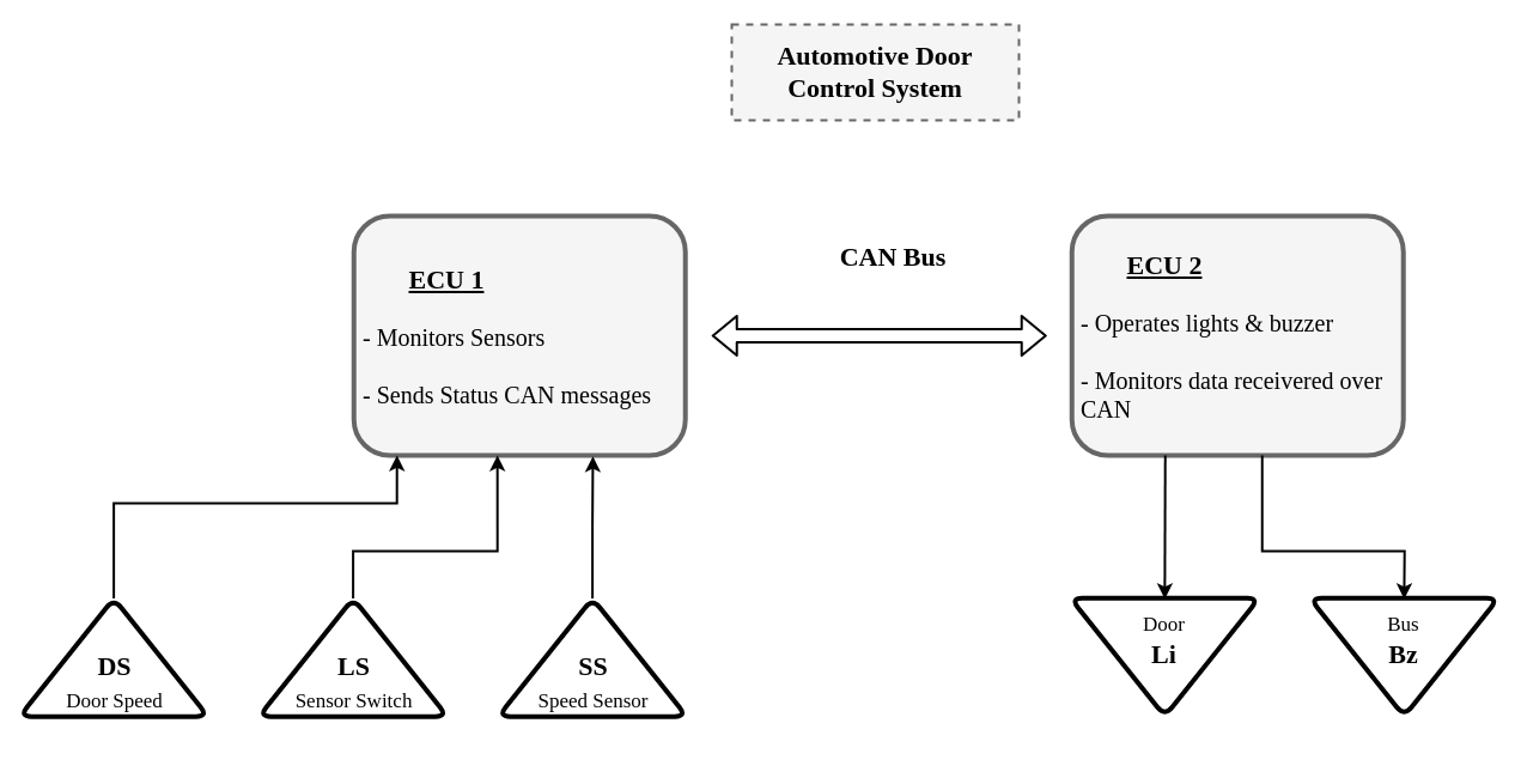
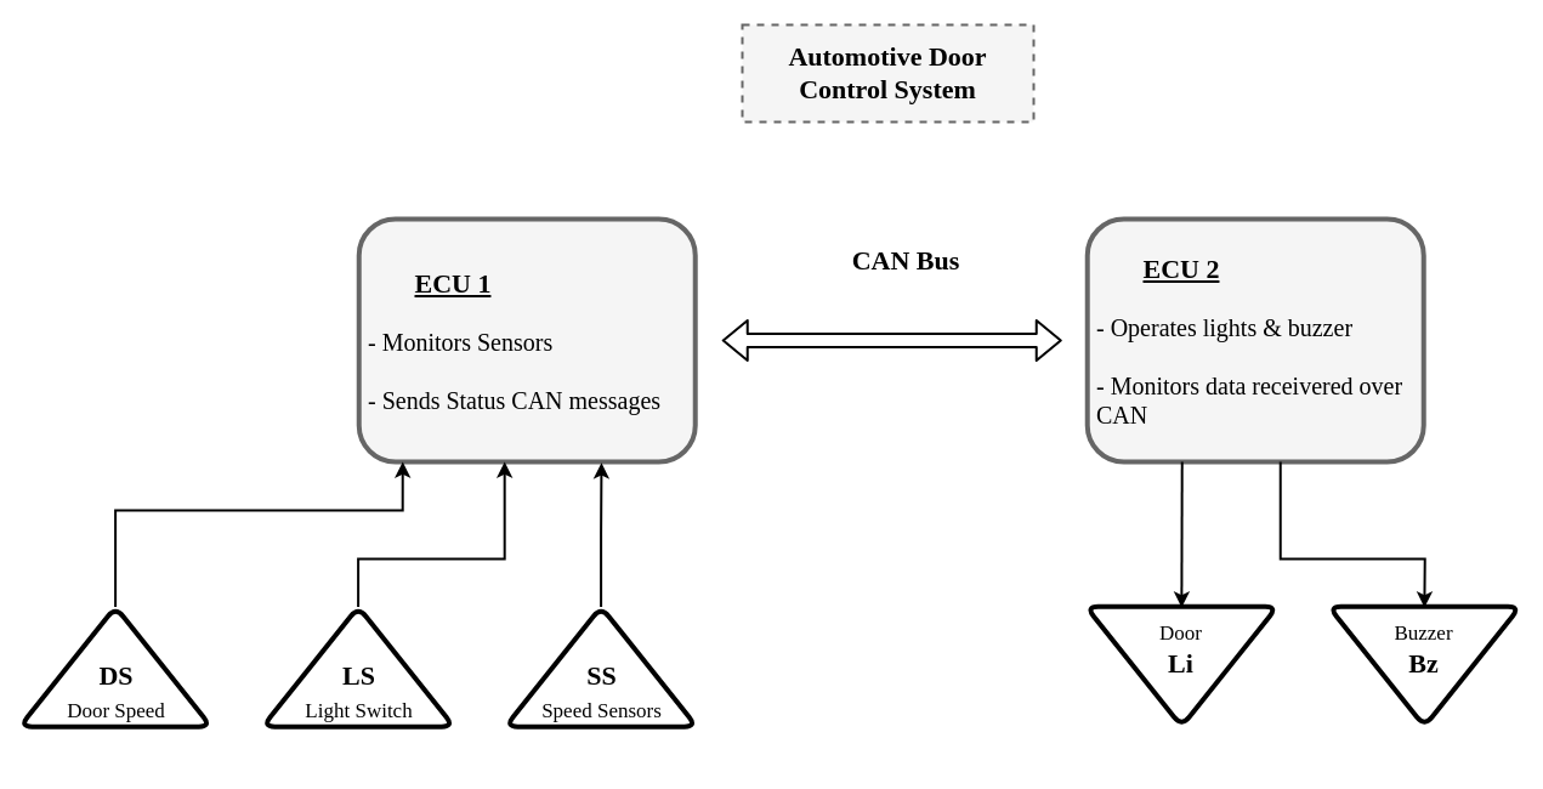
  <mxCell id="0" style=";html=1;" />
  <mxCell id="1" style=";html=1;" parent="0" />
  <mxCell id="2" value="&lt;b&gt;&lt;font style=&quot;font-size: 22px;&quot;&gt;Automotive Door Control System&lt;/font&gt;&lt;/b&gt;" style="whiteSpace=wrap;html=1;shadow=0;fontSize=20;fillColor=#f5f5f5;strokeColor=#666666;strokeWidth=2;dashed=1;fontFamily=Lucida Console;rounded=0;" parent="1" vertex="1"><mxGeometry x="611" y="20" width="240" height="80" as="geometry" /></mxCell>
  <mxCell id="3" value="" style="whiteSpace=wrap;html=1;shadow=0;fontSize=18;fillColor=#f5f5f5;strokeColor=#666666;fontFamily=Lucida Console;strokeWidth=4;rounded=1;" parent="1" vertex="1"><mxGeometry x="895.24" y="180" width="277" height="200" as="geometry" /></mxCell>
  <mxCell id="4" value="&lt;p&gt;&amp;nbsp; &amp;nbsp; &amp;nbsp; &amp;nbsp;&lt;b style=&quot;text-decoration-line: underline;&quot;&gt;ECU 2&lt;/b&gt;&lt;/p&gt;&lt;p style=&quot;font-size: 20px;&quot;&gt;- Operates lights &amp;amp; buzzer&lt;br&gt;&lt;br&gt;- Monitors data receivered over CAN&lt;/p&gt;" style="text;html=1;strokeColor=none;fillColor=none;align=left;verticalAlign=middle;whiteSpace=wrap;rounded=0;fontFamily=Lucida Console;fontSize=22;" parent="1" vertex="1"><mxGeometry x="901.24" y="190" width="260" height="180" as="geometry" /></mxCell>
  <mxCell id="5" value="" style="whiteSpace=wrap;html=1;shadow=0;fontSize=18;fillColor=#f5f5f5;strokeColor=#666666;fontFamily=Lucida Console;strokeWidth=4;rounded=1;" parent="1" vertex="1"><mxGeometry x="295.24" y="180" width="277" height="200" as="geometry" /></mxCell>
  <mxCell id="6" value="&lt;p&gt;&amp;nbsp; &amp;nbsp; &amp;nbsp; &amp;nbsp;&lt;b style=&quot;text-decoration-line: underline;&quot;&gt;ECU 1&lt;/b&gt;&lt;/p&gt;&lt;p style=&quot;font-size: 20px;&quot;&gt;- Monitors Sensors&lt;br&gt;&lt;br&gt;- Sends Status CAN messages&lt;/p&gt;" style="text;html=1;strokeColor=none;fillColor=none;align=left;verticalAlign=middle;whiteSpace=wrap;rounded=0;fontFamily=Lucida Console;fontSize=22;" parent="1" vertex="1"><mxGeometry x="301.24" y="190" width="260" height="180" as="geometry" /></mxCell>
  <mxCell id="7" value="" style="shape=flexArrow;endArrow=classic;startArrow=classic;html=1;rounded=1;fontFamily=Lucida Console;fontSize=22;strokeWidth=2;" parent="1" edge="1"><mxGeometry width="100" height="100" relative="1" as="geometry"><mxPoint x="594.24" y="280" as="sourcePoint" /><mxPoint x="874.24" y="280" as="targetPoint" /></mxGeometry></mxCell>
  <mxCell id="8" value="&lt;b&gt;CAN Bus&lt;/b&gt;" style="text;html=1;strokeColor=none;fillColor=none;align=center;verticalAlign=middle;whiteSpace=wrap;rounded=0;shadow=0;strokeWidth=4;fontFamily=Lucida Console;fontSize=22;" parent="1" vertex="1"><mxGeometry x="666.24" y="200" width="160" height="30" as="geometry" /></mxCell>
  <mxCell id="9" style="edgeStyle=orthogonalEdgeStyle;rounded=0;orthogonalLoop=1;jettySize=auto;html=1;strokeWidth=2;fontFamily=Lucida Console;fontSize=22;endSize=7;targetPerimeterSpacing=0;" parent="1" source="10" edge="1"><mxGeometry relative="1" as="geometry"><mxPoint x="331.24" y="380" as="targetPoint" /><Array as="points"><mxPoint x="95.24" y="420" /><mxPoint x="331.24" y="420" /></Array></mxGeometry></mxCell>
  <mxCell id="10" value="" style="triangle;whiteSpace=wrap;html=1;shadow=0;strokeWidth=4;fontFamily=Lucida Console;fontSize=22;rotation=-90;rounded=1;" parent="1" vertex="1"><mxGeometry x="45.24" y="470" width="98.75" height="157.5" as="geometry" /></mxCell>
  <mxCell id="11" value="&lt;font style=&quot;&quot;&gt;&lt;font style=&quot;font-weight: bold; font-size: 22px;&quot;&gt;DS&lt;/font&gt;&lt;br&gt;&lt;span style=&quot;font-size: 17px;&quot;&gt;Door Speed&lt;/span&gt;&lt;/font&gt;" style="text;html=1;strokeColor=none;fillColor=none;align=center;verticalAlign=middle;whiteSpace=wrap;rounded=0;shadow=0;strokeWidth=4;fontFamily=Lucida Console;fontSize=22;" parent="1" vertex="1"><mxGeometry x="20" y="537.37" width="151.24" height="65" as="geometry" /></mxCell>
  <mxCell id="12" style="edgeStyle=orthogonalEdgeStyle;rounded=0;orthogonalLoop=1;jettySize=auto;html=1;entryX=0.433;entryY=1;entryDx=0;entryDy=0;entryPerimeter=0;strokeWidth=2;fontFamily=Lucida Console;fontSize=22;endSize=7;targetPerimeterSpacing=0;" parent="1" source="13" target="5" edge="1"><mxGeometry relative="1" as="geometry"><Array as="points"><mxPoint x="295.24" y="460" /><mxPoint x="414.24" y="460" /></Array></mxGeometry></mxCell>
  <mxCell id="13" value="" style="triangle;whiteSpace=wrap;html=1;shadow=0;strokeWidth=4;fontFamily=Lucida Console;fontSize=22;rotation=-90;rounded=1;" parent="1" vertex="1"><mxGeometry x="245.24" y="470" width="98.75" height="157.5" as="geometry" /></mxCell>
- <mxCell id="14" value="&lt;font style=&quot;&quot;&gt;&lt;font style=&quot;font-weight: bold; font-size: 22px;&quot;&gt;LS&lt;/font&gt;&lt;br&gt;&lt;span style=&quot;font-size: 17px;&quot;&gt;Sensor Switch&lt;/span&gt;&lt;/font&gt;" style="text;html=1;strokeColor=none;fillColor=none;align=center;verticalAlign=middle;whiteSpace=wrap;rounded=0;shadow=0;strokeWidth=4;fontFamily=Lucida Console;fontSize=22;" parent="1" vertex="1"><mxGeometry x="220" y="537.37" width="151.24" height="65" as="geometry" /></mxCell>
+ <mxCell id="14" value="&lt;font style=&quot;&quot;&gt;&lt;font style=&quot;font-weight: bold; font-size: 22px;&quot;&gt;LS&lt;/font&gt;&lt;br&gt;&lt;span style=&quot;font-size: 17px;&quot;&gt;Light Switch&lt;/span&gt;&lt;/font&gt;" style="text;html=1;strokeColor=none;fillColor=none;align=center;verticalAlign=middle;whiteSpace=wrap;rounded=0;shadow=0;strokeWidth=4;fontFamily=Lucida Console;fontSize=22;" parent="1" vertex="1"><mxGeometry x="220" y="537.37" width="151.24" height="65" as="geometry" /></mxCell>
  <mxCell id="15" style="edgeStyle=orthogonalEdgeStyle;rounded=0;orthogonalLoop=1;jettySize=auto;html=1;entryX=0.721;entryY=1.004;entryDx=0;entryDy=0;entryPerimeter=0;strokeWidth=2;fontFamily=Lucida Console;fontSize=22;endSize=7;targetPerimeterSpacing=0;" parent="1" source="16" target="5" edge="1"><mxGeometry relative="1" as="geometry" /></mxCell>
  <mxCell id="16" value="" style="triangle;whiteSpace=wrap;html=1;shadow=0;strokeWidth=4;fontFamily=Lucida Console;fontSize=22;rotation=-90;rounded=1;" parent="1" vertex="1"><mxGeometry x="445.24" y="470" width="98.75" height="157.5" as="geometry" /></mxCell>
- <mxCell id="17" value="&lt;font style=&quot;&quot;&gt;&lt;font style=&quot;font-weight: bold; font-size: 22px;&quot;&gt;SS&lt;/font&gt;&lt;br&gt;&lt;span style=&quot;font-size: 17px;&quot;&gt;Speed Sensor&lt;/span&gt;&lt;/font&gt;" style="text;html=1;strokeColor=none;fillColor=none;align=center;verticalAlign=middle;whiteSpace=wrap;rounded=0;shadow=0;strokeWidth=4;fontFamily=Lucida Console;fontSize=22;" parent="1" vertex="1"><mxGeometry x="420" y="537.37" width="151.24" height="65" as="geometry" /></mxCell>
+ <mxCell id="17" value="&lt;font style=&quot;&quot;&gt;&lt;font style=&quot;font-weight: bold; font-size: 22px;&quot;&gt;SS&lt;/font&gt;&lt;br&gt;&lt;span style=&quot;font-size: 17px;&quot;&gt;Speed Sensors&lt;/span&gt;&lt;/font&gt;" style="text;html=1;strokeColor=none;fillColor=none;align=center;verticalAlign=middle;whiteSpace=wrap;rounded=0;shadow=0;strokeWidth=4;fontFamily=Lucida Console;fontSize=22;" parent="1" vertex="1"><mxGeometry x="420" y="537.37" width="151.24" height="65" as="geometry" /></mxCell>
  <mxCell id="18" value="" style="triangle;whiteSpace=wrap;html=1;shadow=0;strokeWidth=4;fontFamily=Lucida Console;fontSize=22;rotation=90;rounded=1;" parent="1" vertex="1"><mxGeometry x="923.48" y="470" width="98.75" height="157.5" as="geometry" /></mxCell>
  <mxCell id="19" value="&lt;font style=&quot;&quot;&gt;&lt;span style=&quot;font-size: 17px;&quot;&gt;Door&lt;/span&gt;&lt;br&gt;&lt;font style=&quot;font-size: 22px;&quot;&gt;&lt;b&gt;Li&lt;/b&gt;&lt;/font&gt;&lt;br&gt;&lt;/font&gt;" style="text;html=1;strokeColor=none;fillColor=none;align=center;verticalAlign=middle;whiteSpace=wrap;rounded=0;shadow=0;strokeWidth=4;fontFamily=Lucida Console;fontSize=22;" parent="1" vertex="1"><mxGeometry x="897.24" y="500" width="151.24" height="65" as="geometry" /></mxCell>
  <mxCell id="20" value="" style="triangle;whiteSpace=wrap;html=1;shadow=0;strokeWidth=4;fontFamily=Lucida Console;fontSize=22;rotation=90;rounded=1;" parent="1" vertex="1"><mxGeometry x="1123.48" y="470" width="98.75" height="157.5" as="geometry" /></mxCell>
- <mxCell id="21" value="&lt;font style=&quot;&quot;&gt;&lt;span style=&quot;font-size: 17px;&quot;&gt;Bus&lt;/span&gt;&lt;br&gt;&lt;font style=&quot;font-size: 22px;&quot;&gt;&lt;b&gt;Bz&lt;/b&gt;&lt;/font&gt;&lt;br&gt;&lt;/font&gt;" style="text;html=1;strokeColor=none;fillColor=none;align=center;verticalAlign=middle;whiteSpace=wrap;rounded=0;shadow=0;strokeWidth=4;fontFamily=Lucida Console;fontSize=22;" parent="1" vertex="1"><mxGeometry x="1097.24" y="500" width="151.24" height="65" as="geometry" /></mxCell>
+ <mxCell id="21" value="&lt;font style=&quot;&quot;&gt;&lt;span style=&quot;font-size: 17px;&quot;&gt;Buzzer&lt;/span&gt;&lt;br&gt;&lt;font style=&quot;font-size: 22px;&quot;&gt;&lt;b&gt;Bz&lt;/b&gt;&lt;/font&gt;&lt;br&gt;&lt;/font&gt;" style="text;html=1;strokeColor=none;fillColor=none;align=center;verticalAlign=middle;whiteSpace=wrap;rounded=0;shadow=0;strokeWidth=4;fontFamily=Lucida Console;fontSize=22;" parent="1" vertex="1"><mxGeometry x="1097.24" y="500" width="151.24" height="65" as="geometry" /></mxCell>
  <mxCell id="22" value="" style="endArrow=classic;html=1;rounded=0;strokeWidth=2;fontFamily=Lucida Console;fontSize=22;endSize=7;targetPerimeterSpacing=0;entryX=0.5;entryY=0;entryDx=0;entryDy=0;" parent="1" target="19" edge="1"><mxGeometry width="50" height="50" relative="1" as="geometry"><mxPoint x="973.24" y="380" as="sourcePoint" /><mxPoint x="997.86" y="420" as="targetPoint" /></mxGeometry></mxCell>
  <mxCell id="23" value="" style="endArrow=classic;html=1;rounded=0;strokeWidth=2;fontFamily=Lucida Console;fontSize=22;endSize=7;targetPerimeterSpacing=0;entryX=0.5;entryY=0;entryDx=0;entryDy=0;" parent="1" target="21" edge="1"><mxGeometry width="50" height="50" relative="1" as="geometry"><mxPoint x="1054.24" y="380" as="sourcePoint" /><mxPoint x="1114.24" y="470" as="targetPoint" /><Array as="points"><mxPoint x="1054.24" y="460" /><mxPoint x="1173.24" y="460" /></Array></mxGeometry></mxCell>
